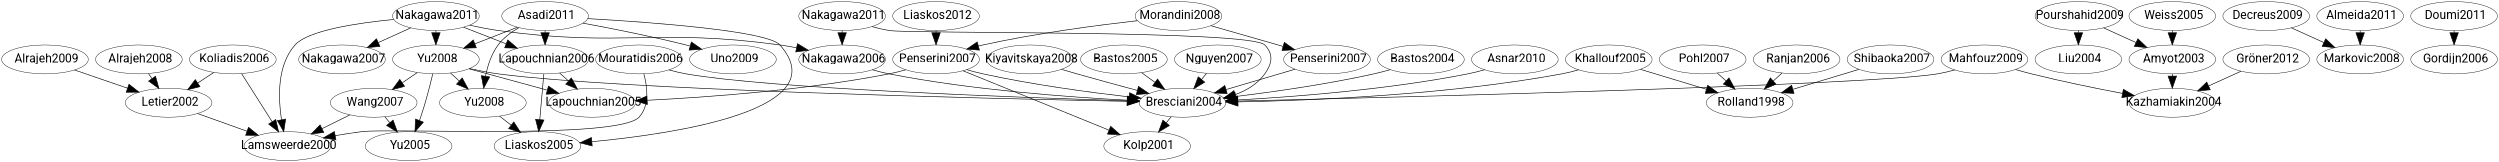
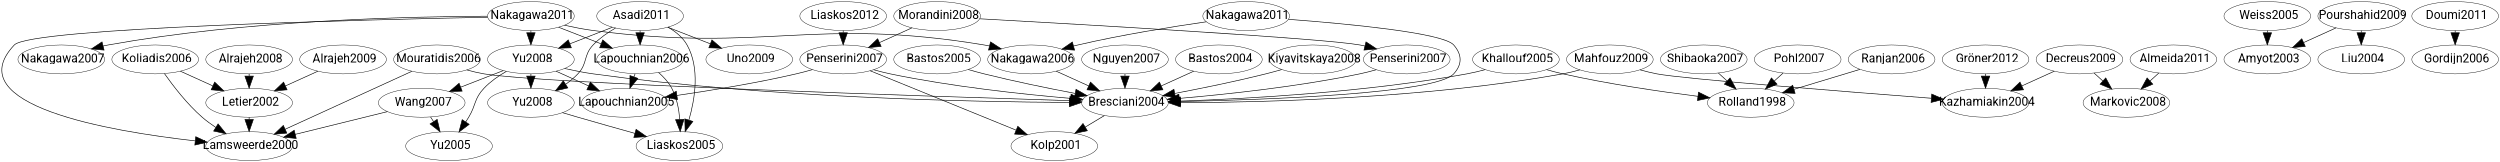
  digraph {
    fontname=Roboto
    splines=true
    node [fixedsize=true fontname=Roboto fontsize=30.0 shape=ellipse]
    edge [arrowsize=3 fontname=Roboto penwidth=1.5]
    n1 [height=1.0 label=" Nguyen2007\n" width=3.0]
    n2 [height=1.0 label=" Bresciani2004\n" width=3.0]
    n3 [height=1.0 label=" Kolp2001\n" width=3.0]
    n4 [height=1.0 label=" Penserini2007\n" width=3.0]
    n5 [height=1.0 label=" Mouratidis2006\n" width=3.0]
    n6 [height=1.0 label=" Lamsweerde2000\n" width=3.0]
    n7 [height=1.0 label=" Lapouchnian2006\n" width=3.0]
    n8 [height=1.0 label=" Liaskos2005\n" width=3.0]
    n9 [height=1.0 label=" Lapouchnian2005\n" width=3.0]
    n10 [height=1.0 label=" Kazhamiakin2004\n" width=3.0]
    n11 [height=1.0 label=" Markovic2008\n" width=3.0]
    n12 [height=1.0 label=" Shibaoka2007\n" width=3.0]
    n13 [height=1.0 label=" Rolland1998\n" width=3.0]
    n14 [height=1.0 label=" Alrajeh2008\n" width=3.0]
    n15 [height=1.0 label=" Letier2002\n" width=3.0]
    n16 [height=1.0 label=" Nakagawa2006\n" width=3.0]
    n17 [height=1.0 label=" Weiss2005\n" width=3.0]
    n18 [height=1.0 label=" Amyot2003\n" width=3.0]
    n19 [height=1.0 label=" Yu2008\n" width=3.0]
    n20 [height=1.0 label=" Wang2007\n" width=3.0]
    n21 [height=1.0 label=" Yu2005\n" width=3.0]
    n22 [height=1.0 label=" Yu2008\n" width=3.0]
    n23 [height=1.0 label=" Nakagawa2007\n" width=3.0]
    n24 [height=1.0 label=" Morandini2008\n" width=3.0]
    n25 [height=1.0 label=" Penserini2007\n" width=3.0]
    n26 [height=1.0 label=" Khallouf2005\n" width=3.0]
    n27 [height=1.0 label=" Gordijn2006\n" width=3.0]
    n28 [height=1.0 label=" Decreus2009\n" width=3.0]
    n29 [height=1.0 label=" Bastos2004\n" width=3.0]
    n30 [height=1.0 label=" Koliadis2006\n" width=3.0]
    n31 [height=1.0 label=" Pohl2007\n" width=3.0]
    n32 [height=1.0 label=" Kiyavitskaya2008\n" width=3.0]
    n33 [height=1.0 label=" Liu2004\n" width=3.0]
    n34 [height=1.0 label=" Ranjan2006\n" width=3.0]
    n35 [height=1.0 label=" Bastos2005\n" width=3.0]
    n36 [height=1.0 label=" Alrajeh2009\n" width=3.0]
    n37 [height=1.0 label=" Mahfouz2009\n" width=3.0]
    n38 [height=1.0 label=" Uno2009\n" width=3.0]
    n39 [height=1.0 label=" Pourshahid2009\n" width=3.0]
    n40 [height=1.0 label=" Nakagawa2011\n" width=3.0]
    n41 [height=1.0 label=" Asadi2011\n" width=3.0]
    n42 [height=1.0 label=" Almeida2011\n" width=3.0]
    n43 [height=1.0 label=" Doumi2011\n" width=3.0]
-   n44 [height=1.0 label=" Asnar2010\n" width=3.0]
    n45 [height=1.0 label=" Nakagawa2011\n" width=3.0]
    n46 [height=1.0 label=" Liaskos2012\n" width=3.0]
    n47 [height=1.0 label=" Gröner2012\n" width=3.0]
    n1 -> n2
    n2 -> n3
    n4 -> n2
    n5 -> n2
    n5 -> n6
    n7 -> n8
    n7 -> n9
    n12 -> n13
    n14 -> n15
    n15 -> n6
    n16 -> n2
    n17 -> n18
    n19 -> n2
    n19 -> n9
    n19 -> n20
    n19 -> n21
    n19 -> n22
    n20 -> n6
    n20 -> n21
    n22 -> n8
    n24 -> n4
    n24 -> n25
    n25 -> n2
    n25 -> n3
    n25 -> n9
    n26 -> n2
    n26 -> n13
-   n18 -> n10
+   n28 -> n10
    n28 -> n11
    n29 -> n2
    n30 -> n6
    n30 -> n15
    n31 -> n13
    n32 -> n2
    n34 -> n13
    n35 -> n2
    n36 -> n15
    n37 -> n2
    n37 -> n10
    n39 -> n18
    n39 -> n33
    n40 -> n2
    n40 -> n16
    n41 -> n7
    n41 -> n8
    n41 -> n19
    n41 -> n22
    n41 -> n38
    n42 -> n11
    n43 -> n27
-   n44 -> n2
    n45 -> n6
    n45 -> n7
    n45 -> n16
    n45 -> n19
    n45 -> n23
    n46 -> n25
    n47 -> n10
  }
